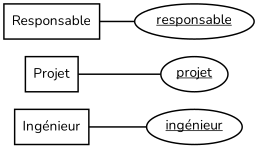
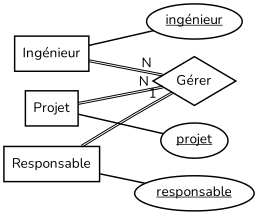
  graph {
    rankdir=LR
    fontname=Nunito
    node [fillcolor="#FFFFFF" penwidth=1.5 shape=box style=filled fontname=Nunito]
    edge [penwidth=1.5 fontname=Nunito]
    n1 [label="Ingénieur"]
    n2 [label=<<u>ingénieur</u>> shape=oval]
+   n3 [height=0.7 label="Gérer" shape=diamond]
    n4 [label=Projet]
    n5 [label=<<u>projet</u>> shape=oval]
    n6 [label=Responsable]
    n7 [label=<<u>responsable</u>> shape=oval]
    n1 -- n2
+   n1 -- n3 [color="#000000:#000000" headlabel=N labeldistance=2 penwidth=1]
+   n4 -- n3 [color="#000000:#000000" headlabel=N labeldistance=2 penwidth=1]
    n4 -- n5
+   n6 -- n3 [color="#000000:#000000" headlabel=1 labeldistance=2 penwidth=1]
    n6 -- n7
  }
